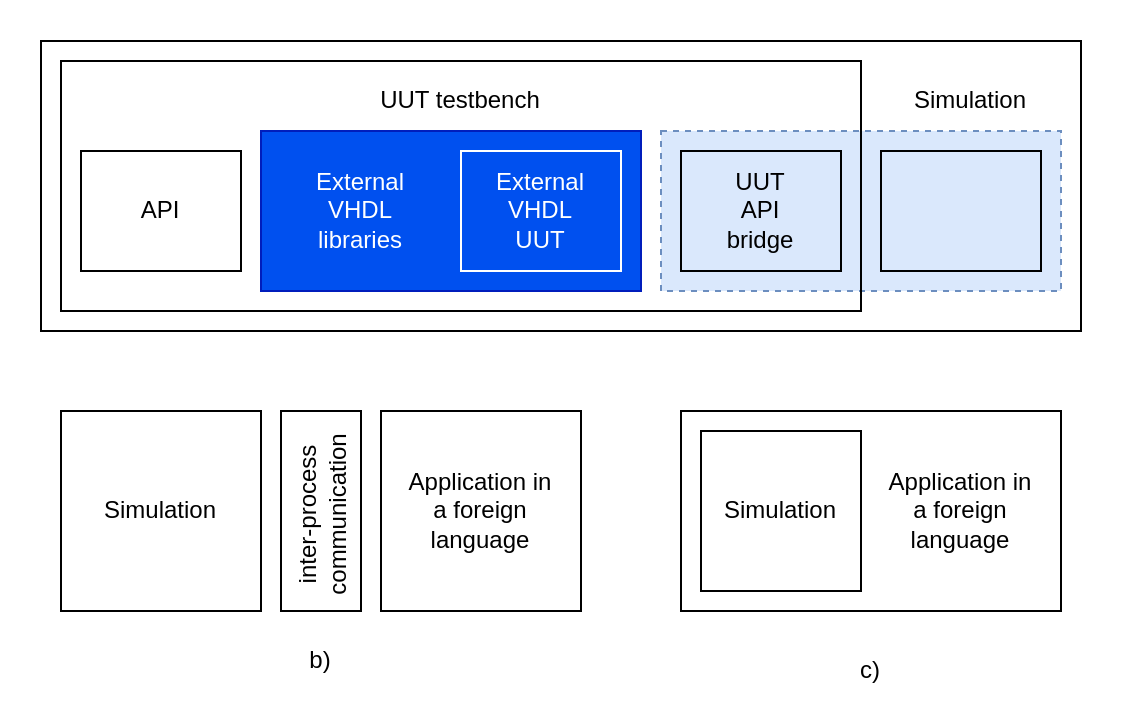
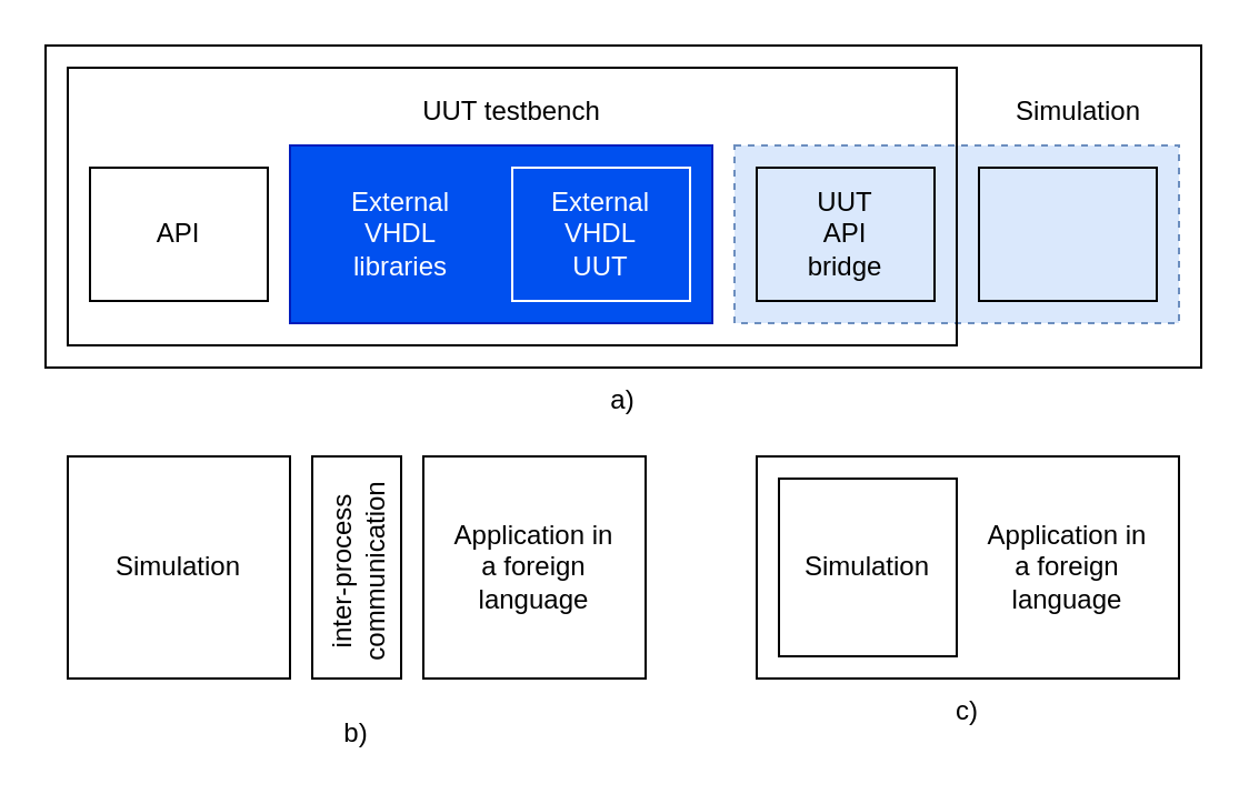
  <mxCell id="0" />
  <mxCell id="1" parent="0" />
  <mxCell id="2" value="" style="rounded=0;whiteSpace=wrap;html=1;fillColor=none;" vertex="1" parent="1"><mxGeometry x="30" y="205" width="100" height="100" as="geometry" /></mxCell>
  <mxCell id="3" value="Simulation" style="text;html=1;strokeColor=none;fillColor=none;align=center;verticalAlign=middle;whiteSpace=wrap;rounded=0;" vertex="1" parent="1"><mxGeometry x="40" y="205" width="80" height="100" as="geometry" /></mxCell>
  <mxCell id="4" value="" style="rounded=0;whiteSpace=wrap;html=1;fillColor=none;" vertex="1" parent="1"><mxGeometry x="20" y="20" width="520" height="145" as="geometry" /></mxCell>
  <mxCell id="5" value="" style="rounded=0;whiteSpace=wrap;html=1;fillColor=#dae8fc;dashed=1;strokeColor=#6c8ebf;" vertex="1" parent="1"><mxGeometry x="330" y="65" width="200" height="80" as="geometry" /></mxCell>
  <mxCell id="6" value="" style="rounded=0;whiteSpace=wrap;html=1;fillColor=none;" vertex="1" parent="1"><mxGeometry x="30" y="30" width="400" height="125" as="geometry" /></mxCell>
  <mxCell id="7" value="" style="rounded=0;whiteSpace=wrap;html=1;fillColor=#0050ef;strokeColor=#001DBC;fontColor=#ffffff;" vertex="1" parent="1"><mxGeometry x="130" y="65" width="190" height="80" as="geometry" /></mxCell>
  <mxCell id="8" value="" style="rounded=0;whiteSpace=wrap;html=1;fillColor=none;strokeColor=#FFFFFF;" vertex="1" parent="1"><mxGeometry x="230" y="75" width="80" height="60" as="geometry" /></mxCell>
  <mxCell id="9" value="" style="rounded=0;whiteSpace=wrap;html=1;fillColor=none;" vertex="1" parent="1"><mxGeometry x="340" y="75" width="80" height="60" as="geometry" /></mxCell>
  <mxCell id="10" value="" style="rounded=0;whiteSpace=wrap;html=1;fillColor=none;" vertex="1" parent="1"><mxGeometry x="440" y="75" width="80" height="60" as="geometry" /></mxCell>
  <mxCell id="11" value="&lt;div&gt;UUT&lt;/div&gt;&lt;div&gt;API&lt;br&gt;bridge&lt;br&gt;&lt;/div&gt;" style="text;html=1;strokeColor=none;fillColor=none;align=center;verticalAlign=middle;whiteSpace=wrap;rounded=0;" vertex="1" parent="1"><mxGeometry x="340" y="75" width="80" height="60" as="geometry" /></mxCell>
  <mxCell id="12" value="&lt;div&gt;External&lt;/div&gt;&lt;div&gt;VHDL&lt;/div&gt;&lt;div&gt;UUT&lt;br&gt;&lt;/div&gt;" style="text;html=1;strokeColor=none;fillColor=none;align=center;verticalAlign=middle;whiteSpace=wrap;rounded=0;fontColor=#FFFFFF;" vertex="1" parent="1"><mxGeometry x="230" y="75" width="80" height="60" as="geometry" /></mxCell>
  <mxCell id="13" value="&lt;div&gt;External&lt;/div&gt;&lt;div&gt;VHDL&lt;/div&gt;&lt;div&gt;libraries&lt;br&gt;&lt;/div&gt;" style="text;html=1;strokeColor=none;fillColor=none;align=center;verticalAlign=middle;whiteSpace=wrap;rounded=0;fontColor=#FFFFFF;" vertex="1" parent="1"><mxGeometry x="140" y="75" width="80" height="60" as="geometry" /></mxCell>
  <mxCell id="14" value="" style="rounded=0;whiteSpace=wrap;html=1;" vertex="1" parent="1"><mxGeometry x="40" y="75" width="80" height="60" as="geometry" /></mxCell>
  <mxCell id="15" value="API" style="text;html=1;strokeColor=none;fillColor=none;align=center;verticalAlign=middle;whiteSpace=wrap;rounded=0;" vertex="1" parent="1"><mxGeometry x="40" y="75" width="80" height="60" as="geometry" /></mxCell>
  <mxCell id="16" value="UUT testbench" style="text;html=1;strokeColor=none;fillColor=none;align=center;verticalAlign=middle;whiteSpace=wrap;rounded=0;" vertex="1" parent="1"><mxGeometry x="30" y="40" width="400" height="20" as="geometry" /></mxCell>
  <mxCell id="17" value="Simulation" style="text;html=1;strokeColor=none;fillColor=none;align=center;verticalAlign=middle;whiteSpace=wrap;rounded=0;" vertex="1" parent="1"><mxGeometry x="430" y="40" width="110" height="20" as="geometry" /></mxCell>
  <mxCell id="18" value="" style="rounded=0;whiteSpace=wrap;html=1;fillColor=none;" vertex="1" parent="1"><mxGeometry x="190" y="205" width="100" height="100" as="geometry" /></mxCell>
  <mxCell id="19" value="&lt;div&gt;Application in a foreign language&lt;/div&gt;" style="text;html=1;strokeColor=none;fillColor=none;align=center;verticalAlign=middle;whiteSpace=wrap;rounded=0;" vertex="1" parent="1"><mxGeometry x="200" y="205" width="80" height="100" as="geometry" /></mxCell>
  <mxCell id="20" value="" style="rounded=0;whiteSpace=wrap;html=1;fillColor=none;" vertex="1" parent="1"><mxGeometry x="340" y="205" width="190" height="100" as="geometry" /></mxCell>
  <mxCell id="21" value="&lt;div&gt;Application in a foreign language&lt;/div&gt;" style="text;html=1;strokeColor=none;fillColor=none;align=center;verticalAlign=middle;whiteSpace=wrap;rounded=0;" vertex="1" parent="1"><mxGeometry x="440" y="205" width="80" height="100" as="geometry" /></mxCell>
  <mxCell id="22" value="" style="rounded=0;whiteSpace=wrap;html=1;fillColor=none;" vertex="1" parent="1"><mxGeometry x="140" y="205" width="40" height="100" as="geometry" /></mxCell>
  <mxCell id="23" value="inter-process communication" style="text;html=1;strokeColor=none;fillColor=none;align=center;verticalAlign=middle;whiteSpace=wrap;rounded=0;rotation=-90;" vertex="1" parent="1"><mxGeometry x="110" y="237" width="102" height="40" as="geometry" /></mxCell>
  <mxCell id="24" value="" style="rounded=0;whiteSpace=wrap;html=1;fillColor=none;" vertex="1" parent="1"><mxGeometry x="350" y="215" width="80" height="80" as="geometry" /></mxCell>
  <mxCell id="25" value="Simulation" style="text;html=1;strokeColor=none;fillColor=none;align=center;verticalAlign=middle;whiteSpace=wrap;rounded=0;" vertex="1" parent="1"><mxGeometry x="350" y="215" width="80" height="80" as="geometry" /></mxCell>
+ <mxCell id="26" value="a)" style="text;html=1;strokeColor=none;fillColor=none;align=center;verticalAlign=middle;whiteSpace=wrap;rounded=0;" vertex="1" parent="1"><mxGeometry x="20" y="170" width="520" height="20" as="geometry" /></mxCell>
  <mxCell id="27" value="b)" style="text;html=1;strokeColor=none;fillColor=none;align=center;verticalAlign=middle;whiteSpace=wrap;rounded=0;" vertex="1" parent="1"><mxGeometry x="30" y="320" width="260" height="20" as="geometry" /></mxCell>
- <mxCell id="28" value="c)" style="text;html=1;strokeColor=none;fillColor=none;align=center;verticalAlign=middle;whiteSpace=wrap;rounded=0;" vertex="1" parent="1"><mxGeometry x="340" y="325" width="190" height="20" as="geometry" /></mxCell>
+ <mxCell id="28" value="c)" style="text;html=1;strokeColor=none;fillColor=none;align=center;verticalAlign=middle;whiteSpace=wrap;rounded=0;" vertex="1" parent="1"><mxGeometry x="340" y="310" width="190" height="20" as="geometry" /></mxCell>
